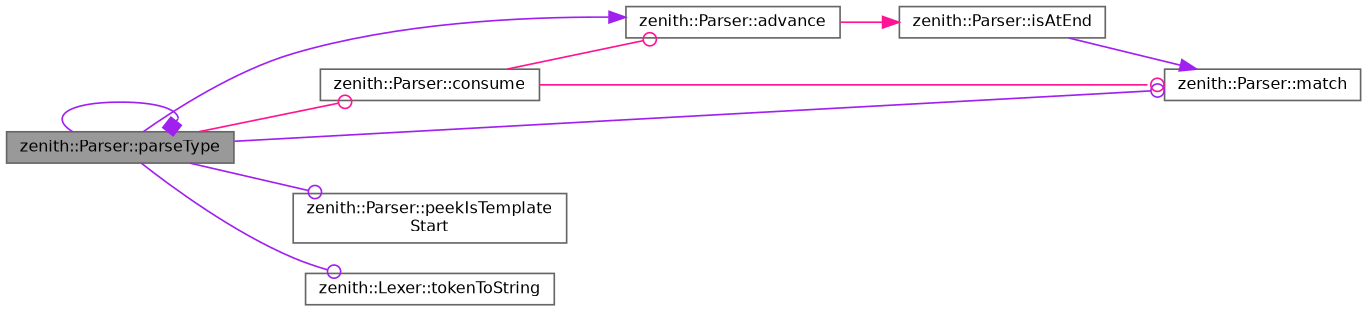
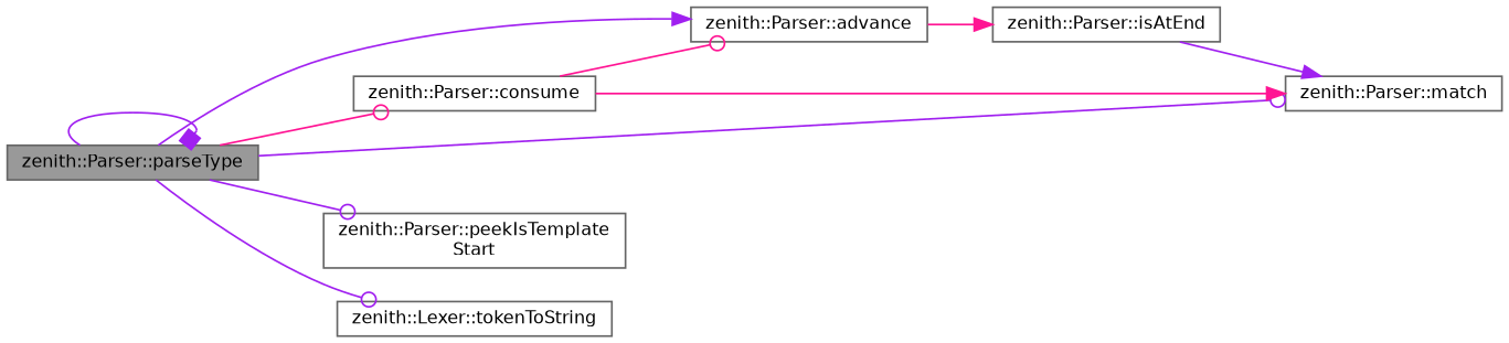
  digraph {
    rankdir=LR
    node [color=grey40 fillcolor=white fontname=Helvetica fontsize=10 shape=box style=filled]
    edge [arrowhead=odot color=purple fontname=Helvetica fontsize=10 labelfontname=Helvetica labelfontsize=10 style=solid]
    n1 [color=gray40 fillcolor=grey60 fontcolor=black height=0.2 label="zenith::Parser::parseType" width=0.4]
    n2 [height=0.2 label="zenith::Parser::advance" width=0.4]
    n3 [height=0.2 label="zenith::Parser::consume" width=0.4]
    n4 [height=0.2 label="zenith::Parser::match" width=0.4]
    n5 [height=0.2 label="zenith::Parser::peekIsTemplate\lStart" width=0.4]
    n6 [height=0.2 label="zenith::Lexer::tokenToString" width=0.4]
    n7 [height=0.2 label="zenith::Parser::isAtEnd" width=0.4]
    n1 -> n1 [arrowhead=box]
    n1 -> n2 [arrowhead=normal]
    n1 -> n3 [color=deeppink]
    n1 -> n4
    n1 -> n5
    n1 -> n6
    n2 -> n7 [arrowhead=normal color=deeppink]
    n3 -> n2 [color=deeppink]
-   n3 -> n4 [color=deeppink]
+   n3 -> n4 [arrowhead=normal color=deeppink]
    n7 -> n4 [arrowhead=normal]
  }
